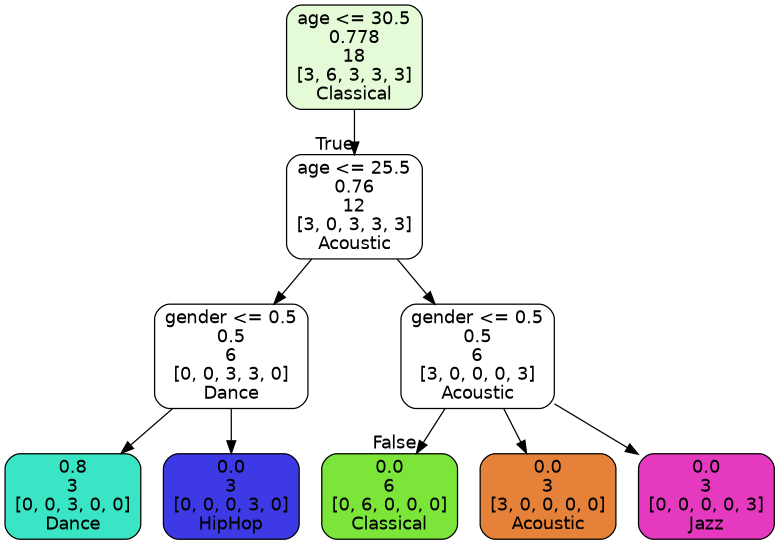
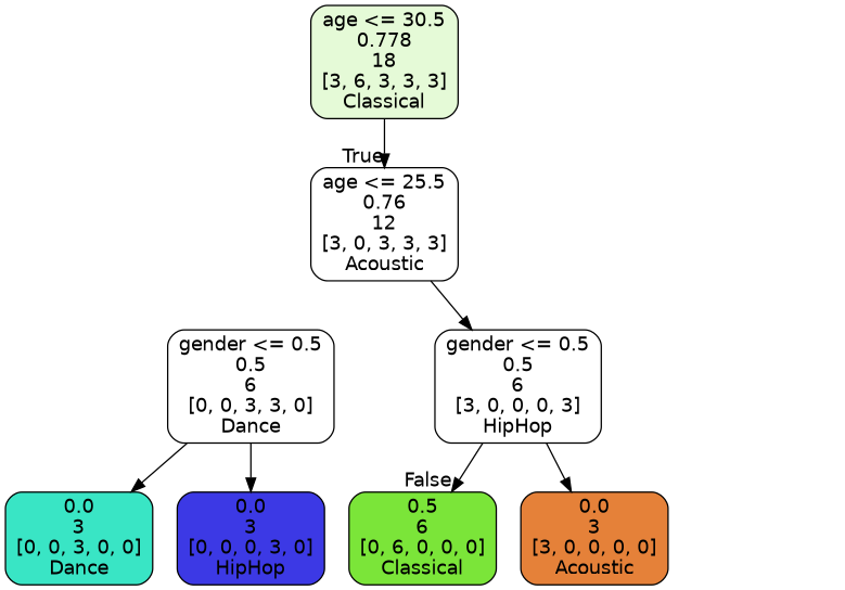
  digraph {
    node [color=black fillcolor="#ffffff" fontname=helvetica shape=box style="filled, rounded"]
    edge [fontname=helvetica]
    n1 [fillcolor="#e5fad7" label="age <= 30.5\n0.778\n18\n[3, 6, 3, 3, 3]\nClassical"]
    n2 [label="age <= 25.5\n0.76\n12\n[3, 0, 3, 3, 3]\nAcoustic"]
    n3 [label="gender <= 0.5\n0.5\n6\n[0, 0, 3, 3, 0]\nDance"]
-   n4 [label="gender <= 0.5\n0.5\n6\n[3, 0, 0, 0, 3]\nAcoustic"]
-   n5 [fillcolor="#7be539" label="0.0\n6\n[0, 6, 0, 0, 0]\nClassical"]
-   n6 [fillcolor="#39e5c5" label="0.8\n3\n[0, 0, 3, 0, 0]\nDance"]
+   n4 [label="gender <= 0.5\n0.5\n6\n[3, 0, 0, 0, 3]\nHipHop"]
+   n5 [fillcolor="#7be539" label="0.5\n6\n[0, 6, 0, 0, 0]\nClassical"]
+   n6 [fillcolor="#39e5c5" label="0.0\n3\n[0, 0, 3, 0, 0]\nDance"]
    n7 [fillcolor="#3c39e5" label="0.0\n3\n[0, 0, 0, 3, 0]\nHipHop"]
    n8 [fillcolor="#e58139" label="0.0\n3\n[3, 0, 0, 0, 0]\nAcoustic"]
-   n9 [fillcolor="#e539c0" label="0.0\n3\n[0, 0, 0, 0, 3]\nJazz"]
    n1 -> n2 [headlabel=True labelangle=45 labeldistance=2.5]
-   n2 -> n3
    n2 -> n4
    n3 -> n6
    n3 -> n7
    n4 -> n5 [headlabel=False labelangle=-45 labeldistance=2.5]
    n4 -> n8
-   n4 -> n9
  }
